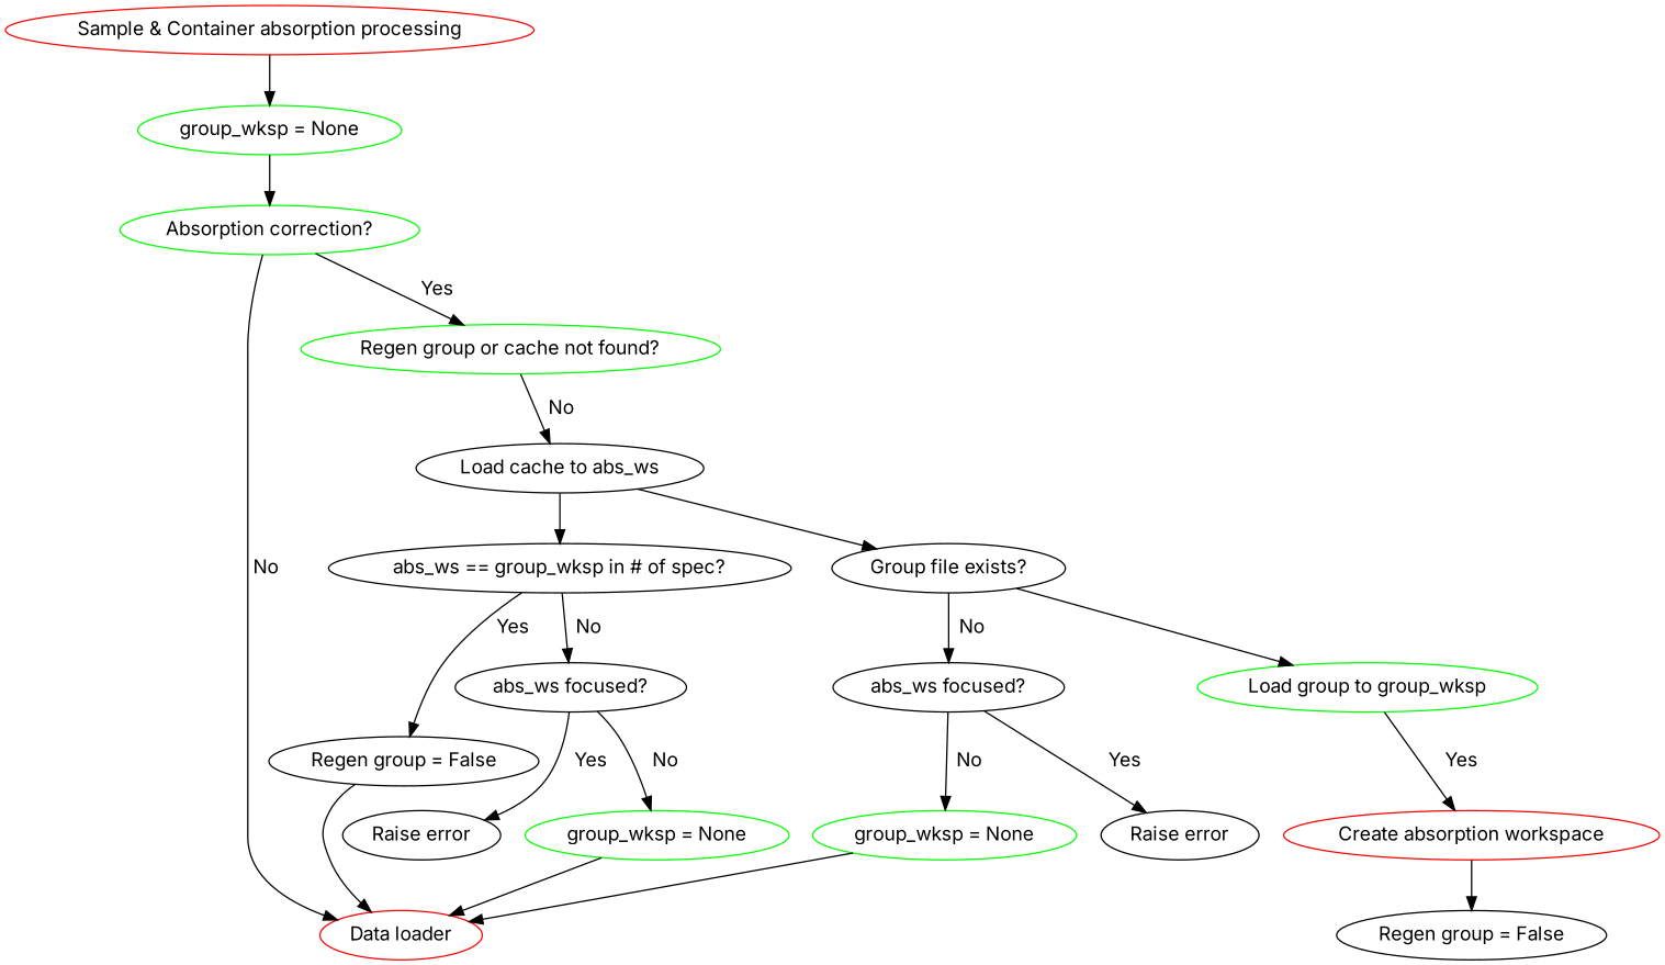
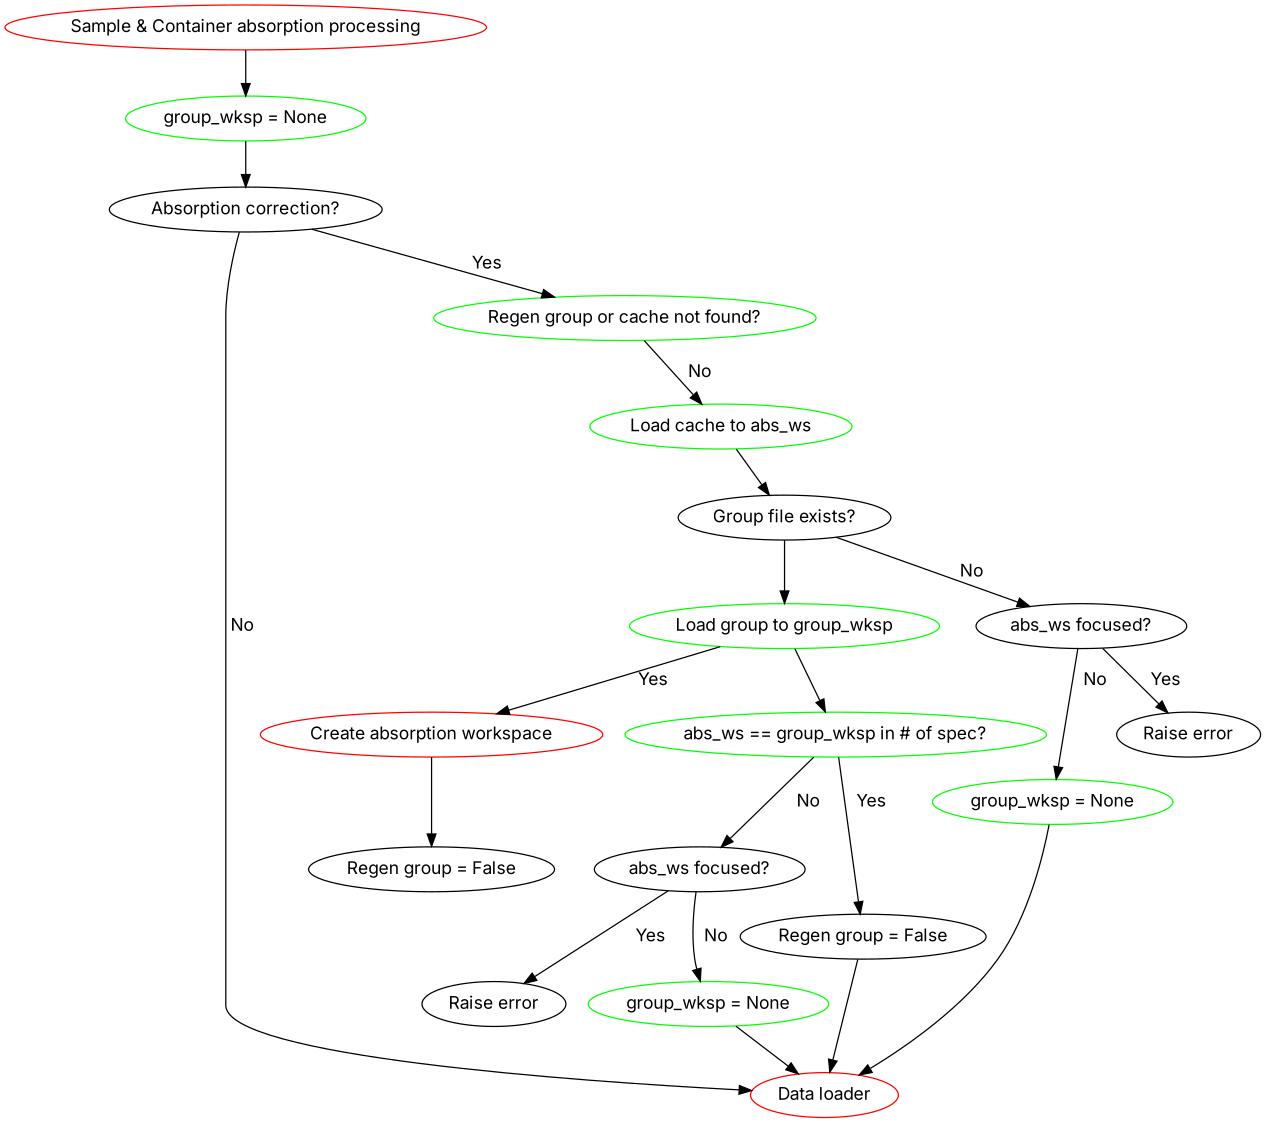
  digraph {
    fontname=Inter
    node [fontname=Inter]
    edge [fontname=Inter]
    "Sample & Container absorption processing" [color=red]
    "group_wksp = None" [color=green]
    "Data loader" [color=red]
    "Create absorption workspace" [color=red]
    n5 [label="Regen group = False"]
    n6 [label="Group file exists?"]
    n7 [color=green label="group_wksp = None"]
    "Load group to group_wksp" [color=green]
    n9 [label="abs_ws focused?"]
    n10 [label="Raise error"]
    n11 [color=green label="group_wksp = None"]
-   "Absorption correction?" [color=green]
+   "Absorption correction?"
    "abs_ws focused?"
-   "abs_ws == group_wksp in # of spec?"
+   "abs_ws == group_wksp in # of spec?" [color=green]
    "Regen group or cache not found?" [color=green]
-   "Load cache to abs_ws"
+   "Load cache to abs_ws" [color=green]
    "Raise error"
    "Regen group = False"
    subgraph sub_1 {
      "Sample & Container absorption processing"
    }
    subgraph sub_2 {
      "group_wksp = None"
    }
    subgraph sub_3 {
      "group_wksp = None"
    }
    subgraph sub_4 {
      "Data loader"
    }
    subgraph sub_5 {
      "Create absorption workspace"
    }
    subgraph sub_6 {
      "Create absorption workspace"
    }
    subgraph sub_7 {
      n5
    }
    subgraph sub_8 {
      n5
    }
    subgraph sub_9 {
      "Data loader"
    }
    subgraph sub_10 {
      n6
    }
    subgraph sub_11 {
      n6
    }
    subgraph sub_12 {
      n7
    }
    subgraph sub_13 {
      n7
    }
    subgraph sub_14 {
      "Data loader"
    }
    subgraph sub_15 {
      n6
    }
    subgraph sub_16 {
      "Load group to group_wksp"
    }
    subgraph sub_17 {
      "Load group to group_wksp"
    }
    subgraph sub_18 {
      "Data loader"
    }
    subgraph sub_19 {
      n9
    }
    subgraph sub_20 {
      n9
    }
    subgraph sub_21 {
      n10
    }
    subgraph sub_22 {
      n9
    }
    subgraph sub_23 {
      n11
    }
    subgraph sub_24 {
      n11
    }
    subgraph sub_25 {
      "Data loader"
    }
    "Sample & Container absorption processing" -> "group_wksp = None"
    "group_wksp = None" -> "Absorption correction?"
    "Create absorption workspace" -> n5
    n6 -> "Load group to group_wksp"
    n6 -> "abs_ws focused?" [label="  No"]
    n7 -> "Data loader"
    "Load group to group_wksp" -> "Create absorption workspace" [label="  Yes"]
-   "Load cache to abs_ws" -> "abs_ws == group_wksp in # of spec?"
+   "Load group to group_wksp" -> "abs_ws == group_wksp in # of spec?"
    n9 -> n10 [label="  Yes"]
    n9 -> n11 [label="  No"]
    n11 -> "Data loader"
    "Absorption correction?" -> "Data loader" [label=" No"]
    "Absorption correction?" -> "Regen group or cache not found?" [label="   Yes"]
    "abs_ws focused?" -> n7 [label="  No"]
    "abs_ws focused?" -> "Raise error" [label="  Yes"]
    "abs_ws == group_wksp in # of spec?" -> n9 [label="  No"]
    "abs_ws == group_wksp in # of spec?" -> "Regen group = False" [label="  Yes"]
    "Regen group or cache not found?" -> "Load cache to abs_ws" [label="  No"]
    "Load cache to abs_ws" -> n6
    "Regen group = False" -> "Data loader"
  }
